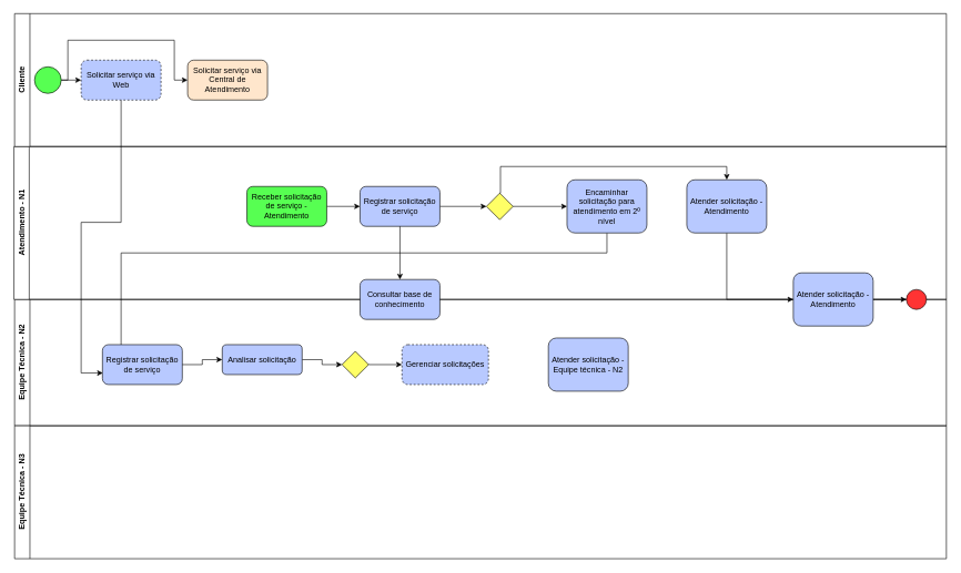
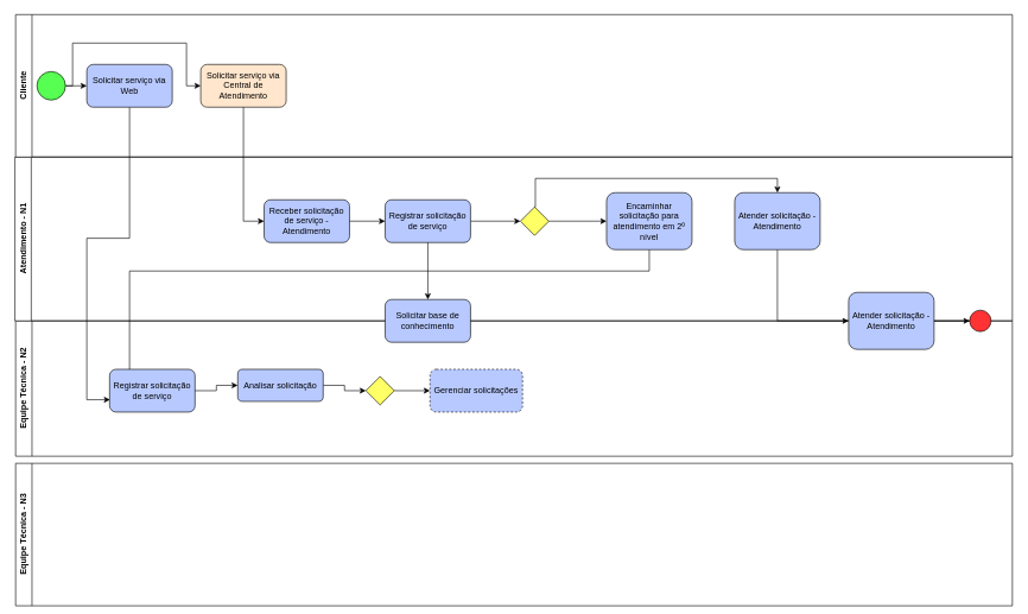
  <mxCell id="0" />
  <mxCell id="1" parent="0" />
  <mxCell id="2" value="Equipe Técnica - N2" style="swimlane;horizontal=0;whiteSpace=wrap;html=1;" vertex="1" parent="1"><mxGeometry x="21" y="450" width="1400" height="190" as="geometry"><mxRectangle x="10" y="20" width="40" height="50" as="alternateBounds" /></mxGeometry></mxCell>
  <mxCell id="3" style="edgeStyle=orthogonalEdgeStyle;rounded=0;orthogonalLoop=1;jettySize=auto;html=1;exitX=1;exitY=0.5;exitDx=0;exitDy=0;" edge="1" parent="2" source="4" target="6"><mxGeometry relative="1" as="geometry" /></mxCell>
  <mxCell id="4" value="Analisar solicitação" style="rounded=1;whiteSpace=wrap;html=1;fillColor=#b8c9ff;" vertex="1" parent="2"><mxGeometry x="312" y="68" width="120" height="45" as="geometry" /></mxCell>
  <mxCell id="5" value="" style="edgeStyle=orthogonalEdgeStyle;rounded=0;orthogonalLoop=1;jettySize=auto;html=1;" edge="1" parent="2" source="6" target="7"><mxGeometry relative="1" as="geometry" /></mxCell>
  <mxCell id="6" value="" style="rhombus;whiteSpace=wrap;html=1;fillColor=#FFFF66;" vertex="1" parent="2"><mxGeometry x="492" y="78" width="40" height="40" as="geometry" /></mxCell>
  <mxCell id="7" value="Gerenciar solicitações" style="rounded=1;whiteSpace=wrap;html=1;fillColor=#b8c9ff;dashed=1;" vertex="1" parent="2"><mxGeometry x="582" y="68" width="130" height="60" as="geometry" /></mxCell>
- <mxCell id="8" value="Atender solicitação - Equipe técnica - N2" style="rounded=1;whiteSpace=wrap;html=1;fillColor=#b8c9ff;" vertex="1" parent="2"><mxGeometry x="802" y="58" width="120" height="80" as="geometry" /></mxCell>
  <mxCell id="9" style="edgeStyle=orthogonalEdgeStyle;rounded=0;orthogonalLoop=1;jettySize=auto;html=1;exitX=0.5;exitY=1;exitDx=0;exitDy=0;entryX=0;entryY=0.25;entryDx=0;entryDy=0;" edge="1" parent="2" source="28"><mxGeometry relative="1" as="geometry"><mxPoint x="918" y="-70" as="sourcePoint" /><mxPoint x="160" y="113" as="targetPoint" /><Array as="points"><mxPoint x="890" y="-70" /><mxPoint x="160" y="-70" /></Array></mxGeometry></mxCell>
  <mxCell id="10" value="Atendimento - N1" style="swimlane;horizontal=0;whiteSpace=wrap;html=1;startSize=23;" vertex="1" parent="1"><mxGeometry x="20" y="220" width="1401" height="230" as="geometry" /></mxCell>
  <mxCell id="11" style="edgeStyle=orthogonalEdgeStyle;rounded=0;orthogonalLoop=1;jettySize=auto;html=1;exitX=1;exitY=0.5;exitDx=0;exitDy=0;entryX=0;entryY=0.5;entryDx=0;entryDy=0;" edge="1" parent="10" source="12" target="14"><mxGeometry relative="1" as="geometry" /></mxCell>
- <mxCell id="12" value="Receber solicitação de serviço - Atendimento" style="rounded=1;whiteSpace=wrap;html=1;fillColor=#57ff52;" vertex="1" parent="10"><mxGeometry x="350" y="60" width="120" height="60" as="geometry" /></mxCell>
+ <mxCell id="12" value="Receber solicitação de serviço - Atendimento" style="rounded=1;whiteSpace=wrap;html=1;fillColor=#b8c9ff;" vertex="1" parent="10"><mxGeometry x="350" y="60" width="120" height="60" as="geometry" /></mxCell>
  <mxCell id="13" style="edgeStyle=orthogonalEdgeStyle;rounded=0;orthogonalLoop=1;jettySize=auto;html=1;exitX=1;exitY=0.5;exitDx=0;exitDy=0;entryX=0;entryY=0.5;entryDx=0;entryDy=0;" edge="1" parent="10" source="14" target="15"><mxGeometry relative="1" as="geometry" /></mxCell>
  <mxCell id="14" value="Registrar solicitação de serviço" style="rounded=1;whiteSpace=wrap;html=1;fillColor=#b8c9ff;" vertex="1" parent="10"><mxGeometry x="520" y="60" width="120" height="60" as="geometry" /></mxCell>
  <mxCell id="15" value="" style="rhombus;whiteSpace=wrap;html=1;fillColor=#FFFF66;" vertex="1" parent="10"><mxGeometry x="710" y="70" width="40" height="40" as="geometry" /></mxCell>
- <mxCell id="16" value="Consultar base de conhecimento" style="rounded=1;whiteSpace=wrap;html=1;fillColor=#b8c9ff;" vertex="1" parent="10"><mxGeometry x="520" y="200" width="120" height="60" as="geometry" /></mxCell>
+ <mxCell id="16" value="Solicitar base de conhecimento" style="rounded=1;whiteSpace=wrap;html=1;fillColor=#b8c9ff;" vertex="1" parent="10"><mxGeometry x="520" y="200" width="120" height="60" as="geometry" /></mxCell>
  <mxCell id="17" style="edgeStyle=orthogonalEdgeStyle;rounded=0;orthogonalLoop=1;jettySize=auto;html=1;exitX=0.5;exitY=1;exitDx=0;exitDy=0;entryX=0.5;entryY=0;entryDx=0;entryDy=0;" edge="1" parent="10" source="14" target="16"><mxGeometry relative="1" as="geometry" /></mxCell>
  <mxCell id="18" value="Cliente" style="swimlane;horizontal=0;whiteSpace=wrap;html=1;" vertex="1" parent="1"><mxGeometry x="21" y="20" width="1400" height="200" as="geometry" /></mxCell>
  <mxCell id="19" style="edgeStyle=orthogonalEdgeStyle;rounded=0;orthogonalLoop=1;jettySize=auto;html=1;exitX=1;exitY=0.5;exitDx=0;exitDy=0;entryX=0;entryY=0.5;entryDx=0;entryDy=0;" edge="1" parent="18" source="21" target="23"><mxGeometry relative="1" as="geometry" /></mxCell>
  <mxCell id="20" style="edgeStyle=orthogonalEdgeStyle;rounded=0;orthogonalLoop=1;jettySize=auto;html=1;exitX=1;exitY=0.5;exitDx=0;exitDy=0;entryX=0;entryY=0.5;entryDx=0;entryDy=0;" edge="1" parent="18" source="21" target="24"><mxGeometry relative="1" as="geometry"><Array as="points"><mxPoint x="80" y="100" /><mxPoint x="80" y="40" /><mxPoint x="240" y="40" /><mxPoint x="240" y="100" /></Array></mxGeometry></mxCell>
  <mxCell id="21" value="" style="ellipse;whiteSpace=wrap;html=1;aspect=fixed;fillColor=#57FF52;strokeColor=#000000;" vertex="1" parent="18"><mxGeometry x="30" y="80" width="40" height="40" as="geometry" /></mxCell>
  <mxCell id="22" style="edgeStyle=orthogonalEdgeStyle;rounded=0;orthogonalLoop=1;jettySize=auto;html=1;exitX=0.5;exitY=1;exitDx=0;exitDy=0;entryX=0.005;entryY=0.711;entryDx=0;entryDy=0;entryPerimeter=0;" edge="1" parent="18" source="23" target="25"><mxGeometry relative="1" as="geometry"><Array as="points"><mxPoint x="160" y="314" /><mxPoint x="100" y="314" /><mxPoint x="100" y="541" /></Array></mxGeometry></mxCell>
- <mxCell id="23" value="Solicitar serviço via Web" style="rounded=1;whiteSpace=wrap;html=1;fillColor=#b8c9ff;dashed=1;" vertex="1" parent="18"><mxGeometry x="100" y="70" width="120" height="60" as="geometry" /></mxCell>
+ <mxCell id="23" value="Solicitar serviço via Web" style="rounded=1;whiteSpace=wrap;html=1;fillColor=#b8c9ff;" vertex="1" parent="18"><mxGeometry x="100" y="70" width="120" height="60" as="geometry" /></mxCell>
  <mxCell id="24" value="Solicitar serviço via Central de Atendimento" style="rounded=1;whiteSpace=wrap;html=1;fillColor=#ffe6cc;" vertex="1" parent="18"><mxGeometry x="260" y="70" width="120" height="60" as="geometry" /></mxCell>
  <mxCell id="25" value="Registrar solicitação de serviço" style="rounded=1;whiteSpace=wrap;html=1;fillColor=#b8c9ff;" vertex="1" parent="18"><mxGeometry x="132" y="498" width="120" height="60" as="geometry" /></mxCell>
- <mxCell id="26" value="Equipe Técnica - N3" style="swimlane;horizontal=0;whiteSpace=wrap;html=1;" vertex="1" parent="1"><mxGeometry x="21" y="640" width="1400" height="200" as="geometry" /></mxCell>
+ <mxCell id="26" value="Equipe Técnica - N3" style="swimlane;horizontal=0;whiteSpace=wrap;html=1;" vertex="1" parent="1"><mxGeometry x="21" y="650" width="1400" height="200" as="geometry" /></mxCell>
+ <mxCell id="27" style="edgeStyle=orthogonalEdgeStyle;rounded=0;orthogonalLoop=1;jettySize=auto;html=1;exitX=0.5;exitY=1;exitDx=0;exitDy=0;entryX=0;entryY=0.5;entryDx=0;entryDy=0;" edge="1" parent="1" source="24" target="12"><mxGeometry relative="1" as="geometry" /></mxCell>
  <mxCell id="28" value="Encaminhar solicitação para atendimento em 2º nível" style="rounded=1;whiteSpace=wrap;html=1;fillColor=#b8c9ff;" vertex="1" parent="1"><mxGeometry x="851" y="270" width="120" height="80" as="geometry" /></mxCell>
  <mxCell id="29" style="edgeStyle=orthogonalEdgeStyle;rounded=0;orthogonalLoop=1;jettySize=auto;html=1;exitX=1;exitY=0.5;exitDx=0;exitDy=0;" edge="1" parent="1" source="15" target="28"><mxGeometry relative="1" as="geometry" /></mxCell>
  <mxCell id="30" style="edgeStyle=orthogonalEdgeStyle;rounded=0;orthogonalLoop=1;jettySize=auto;html=1;exitX=0.5;exitY=1;exitDx=0;exitDy=0;entryX=0;entryY=0.5;entryDx=0;entryDy=0;" edge="1" parent="1" source="31" target="34"><mxGeometry relative="1" as="geometry" /></mxCell>
  <mxCell id="31" value="Atender solicitação - Atendimento" style="rounded=1;whiteSpace=wrap;html=1;fillColor=#b8c9ff;" vertex="1" parent="1"><mxGeometry x="1031" y="270" width="120" height="80" as="geometry" /></mxCell>
  <mxCell id="32" style="edgeStyle=orthogonalEdgeStyle;rounded=0;orthogonalLoop=1;jettySize=auto;html=1;entryX=0.5;entryY=0;entryDx=0;entryDy=0;exitX=0.5;exitY=0;exitDx=0;exitDy=0;" edge="1" parent="1" source="15" target="31"><mxGeometry relative="1" as="geometry"><mxPoint x="741" y="280" as="sourcePoint" /><Array as="points"><mxPoint x="751" y="250" /><mxPoint x="1091" y="250" /></Array></mxGeometry></mxCell>
  <mxCell id="33" style="edgeStyle=orthogonalEdgeStyle;rounded=0;orthogonalLoop=1;jettySize=auto;html=1;exitX=1;exitY=0.5;exitDx=0;exitDy=0;" edge="1" parent="1" source="34" target="35"><mxGeometry relative="1" as="geometry" /></mxCell>
  <mxCell id="34" value="Atender solicitação - Atendimento" style="rounded=1;whiteSpace=wrap;html=1;fillColor=#b8c9ff;" vertex="1" parent="1"><mxGeometry x="1191" width="120" height="80" as="geometry" y="410" /></mxCell>
  <mxCell id="35" value="" style="ellipse;whiteSpace=wrap;html=1;aspect=fixed;fillColor=#FF3333;strokeColor=#000000;" vertex="1" parent="1"><mxGeometry x="1361" y="435" width="30" height="30" as="geometry" /></mxCell>
  <mxCell id="36" style="edgeStyle=orthogonalEdgeStyle;rounded=0;orthogonalLoop=1;jettySize=auto;html=1;exitX=1;exitY=0.5;exitDx=0;exitDy=0;" edge="1" parent="1" source="25" target="4"><mxGeometry relative="1" as="geometry" /></mxCell>
